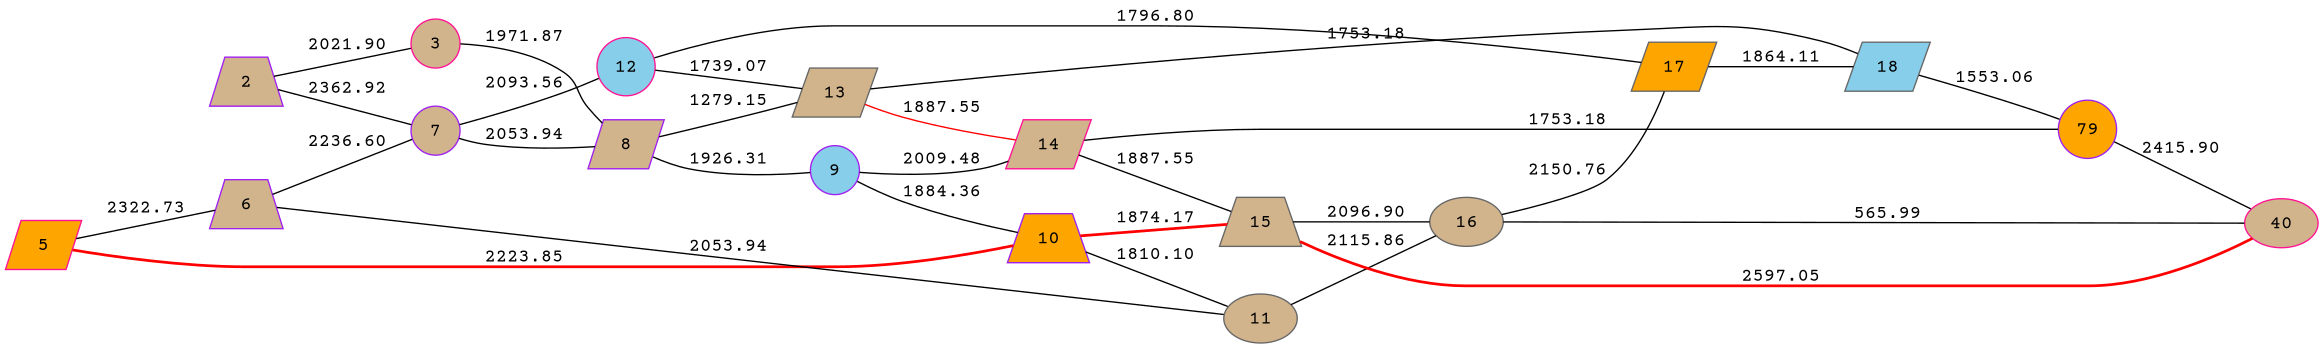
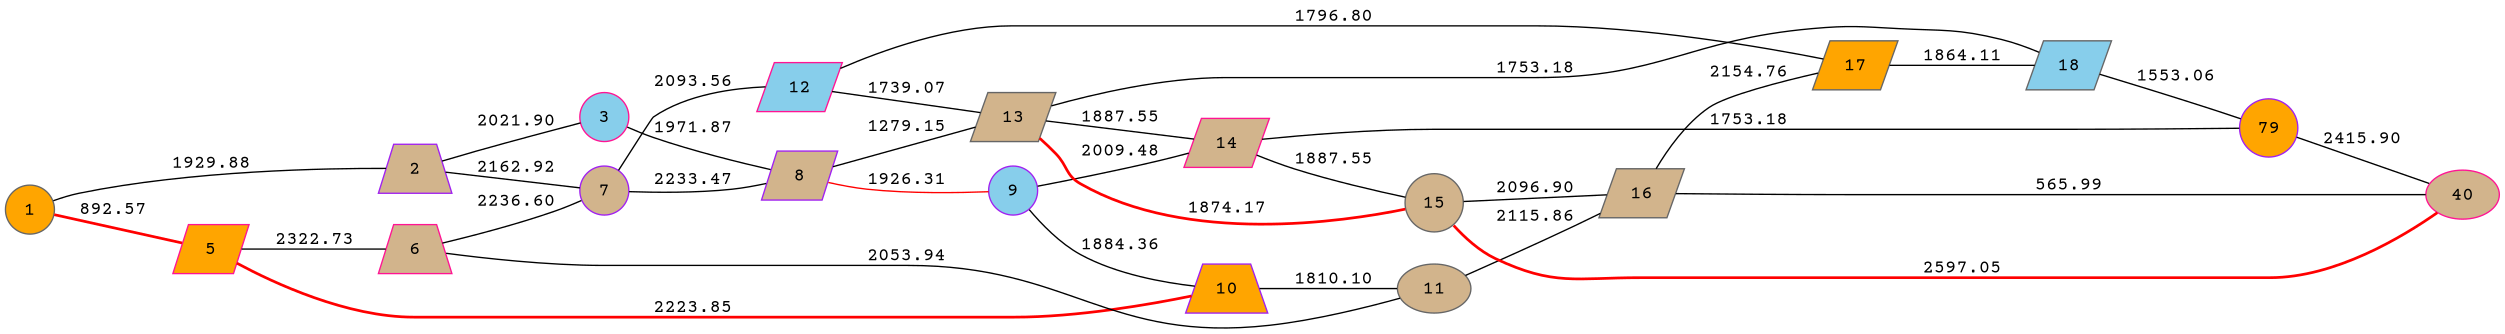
  graph {
    fontname="Courier Prime"
    rankdir=LR
    node [color=gray40 fillcolor=tan fontname="Courier Prime" shape=parallelogram style=filled]
    edge [fontname="Courier Prime"]
+   n1 [fillcolor=orange label=1 shape=circle]
    n2 [color=purple label=2 shape=trapezium]
    n3 [color=deeppink fillcolor=orange label=5]
-   n4 [color=deeppink label=3 shape=circle]
+   n4 [color=deeppink fillcolor=skyblue label=3 shape=circle]
    n5 [color=purple label=7 shape=circle]
-   n6 [color=purple label=6 shape=trapezium]
+   n6 [color=deeppink label=6 shape=trapezium]
    n7 [color=purple fillcolor=orange label=10 shape=trapezium]
    n8 [color=purple label=8]
-   n9 [color=deeppink fillcolor=skyblue label=12 shape=circle]
+   n9 [color=deeppink fillcolor=skyblue label=12]
    n10 [color=purple fillcolor=skyblue label=9 shape=circle]
    n11 [label=13]
    n12 [color=deeppink label=14]
    n13 [label=11 shape=ellipse]
-   n14 [label=15 shape=trapezium]
-   n15 [label=16 shape=ellipse]
+   n14 [label=15 shape=circle]
+   n15 [label=16]
    n16 [fillcolor=orange label=17]
    n17 [fillcolor=skyblue label=18]
    n18 [color=purple fillcolor=orange label=79 shape=circle]
    n19 [color=deeppink label=40 shape=ellipse]
+   n1 -- n2 [label=1929.88]
+   n1 -- n3 [color=red label=892.57 penwidth=2]
    n2 -- n4 [label=2021.90]
-   n2 -- n5 [label=2362.92]
+   n2 -- n5 [label=2162.92]
    n3 -- n6 [label=2322.73]
    n3 -- n7 [color=red label=2223.85 penwidth=2]
    n4 -- n8 [label=1971.87]
-   n5 -- n8 [label=2053.94]
+   n5 -- n8 [label=2233.47]
    n5 -- n9 [label=2093.56]
    n6 -- n5 [label=2236.60]
    n6 -- n13 [label=2053.94]
    n7 -- n13 [label=1810.10]
-   n7 -- n14 [color=red label=1874.17 penwidth=2]
-   n8 -- n10 [label=1926.31]
+   n11 -- n14 [color=red label=1874.17 penwidth=2]
+   n8 -- n10 [label=1926.31 color=red]
    n8 -- n11 [label=1279.15]
    n9 -- n11 [label=1739.07]
    n9 -- n16 [label=1796.80]
    n10 -- n7 [label=1884.36]
    n10 -- n12 [label=2009.48]
-   n11 -- n12 [label=1887.55 color=red]
+   n11 -- n12 [label=1887.55]
    n11 -- n17 [label=1753.18]
    n12 -- n14 [label=1887.55]
    n12 -- n18 [label=1753.18]
    n13 -- n15 [label=2115.86]
    n14 -- n15 [label=2096.90]
    n14 -- n19 [color=red label=2597.05 penwidth=2]
-   n15 -- n16 [label=2150.76]
+   n15 -- n16 [label=2154.76]
    n15 -- n19 [label=565.99]
    n16 -- n17 [label=1864.11]
    n17 -- n18 [label=1553.06]
    n18 -- n19 [label=2415.90]
  }
